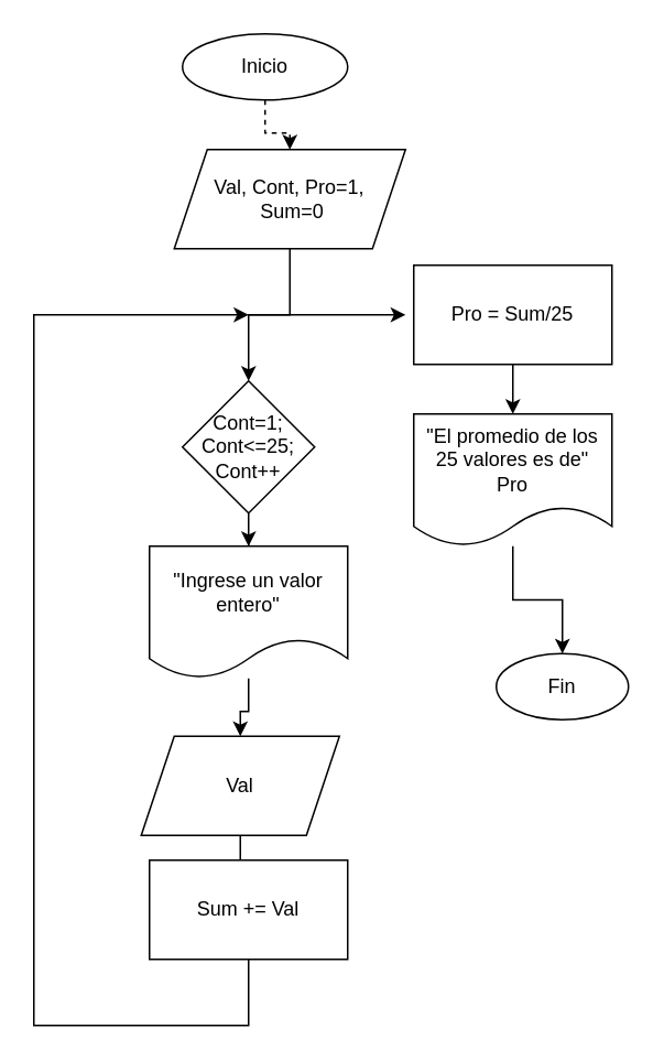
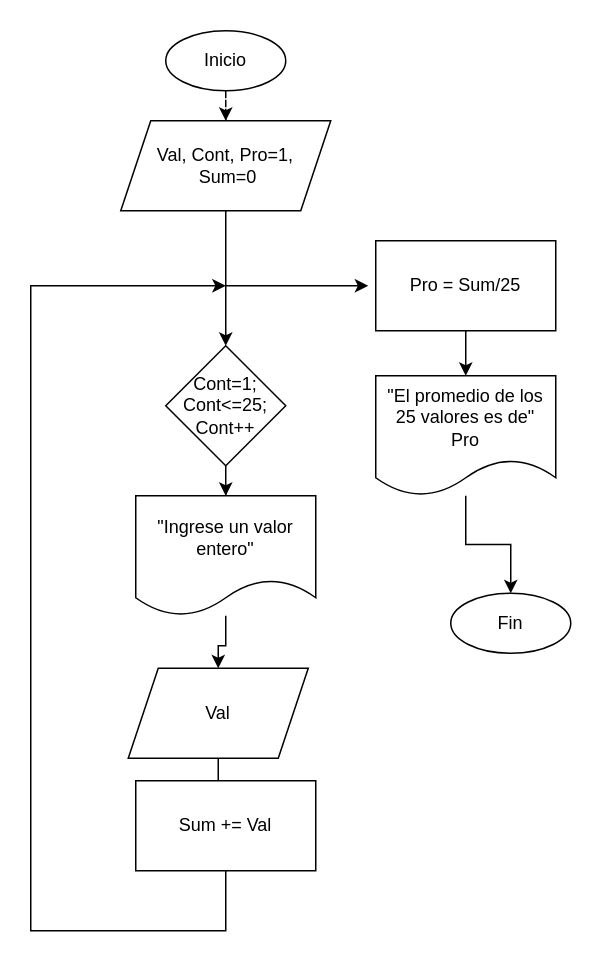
  <mxCell id="0" />
  <mxCell id="1" parent="0" />
  <mxCell id="2" value="" style="edgeStyle=orthogonalEdgeStyle;rounded=0;orthogonalLoop=1;jettySize=auto;html=1;dashed=1;" parent="1" source="3" target="5" edge="1"><mxGeometry relative="1" as="geometry" /></mxCell>
- <mxCell id="3" value="Inicio" style="ellipse;whiteSpace=wrap;html=1;" parent="1" vertex="1"><mxGeometry x="110" y="20" width="100" height="40" as="geometry" /></mxCell>
+ <mxCell id="3" value="Inicio" style="ellipse;whiteSpace=wrap;html=1;" parent="1" vertex="1"><mxGeometry x="110" y="20" width="80" height="40" as="geometry" /></mxCell>
  <mxCell id="4" value="" style="edgeStyle=orthogonalEdgeStyle;rounded=0;orthogonalLoop=1;jettySize=auto;html=1;" parent="1" source="5" target="7" edge="1"><mxGeometry relative="1" as="geometry" /></mxCell>
- <mxCell id="5" value="Val, Cont, Pro=1,&lt;br&gt;&amp;nbsp;Sum=0" style="shape=parallelogram;perimeter=parallelogramPerimeter;whiteSpace=wrap;html=1;fixedSize=1;" parent="1" vertex="1"><mxGeometry x="105" y="90" width="140" height="60" as="geometry" /></mxCell>
+ <mxCell id="5" value="Val, Cont, Pro=1,&lt;br&gt;&amp;nbsp;Sum=0" style="shape=parallelogram;perimeter=parallelogramPerimeter;whiteSpace=wrap;html=1;fixedSize=1;" parent="1" vertex="1"><mxGeometry x="80" y="80" width="140" height="60" as="geometry" /></mxCell>
  <mxCell id="6" value="" style="edgeStyle=orthogonalEdgeStyle;rounded=0;orthogonalLoop=1;jettySize=auto;html=1;" parent="1" source="7" target="9" edge="1"><mxGeometry relative="1" as="geometry" /></mxCell>
  <mxCell id="7" value="Cont=1;&lt;br&gt;Cont&amp;lt;=25;&lt;br&gt;Cont++" style="rhombus;whiteSpace=wrap;html=1;" parent="1" vertex="1"><mxGeometry x="110" y="230" width="80" height="80" as="geometry" /></mxCell>
  <mxCell id="8" value="" style="edgeStyle=orthogonalEdgeStyle;rounded=0;orthogonalLoop=1;jettySize=auto;html=1;" parent="1" source="9" target="11" edge="1"><mxGeometry relative="1" as="geometry" /></mxCell>
  <mxCell id="9" value="&quot;Ingrese un valor&lt;br&gt;entero&quot;" style="shape=document;whiteSpace=wrap;html=1;boundedLbl=1;" parent="1" vertex="1"><mxGeometry x="90" y="330" width="120" height="80" as="geometry" /></mxCell>
  <mxCell id="10" value="" style="edgeStyle=orthogonalEdgeStyle;rounded=0;orthogonalLoop=1;jettySize=auto;html=1;" parent="1" source="11" edge="1"><mxGeometry relative="1" as="geometry"><mxPoint x="150" y="520" as="targetPoint" /></mxGeometry></mxCell>
  <mxCell id="11" value="Val" style="shape=parallelogram;perimeter=parallelogramPerimeter;whiteSpace=wrap;html=1;fixedSize=1;" parent="1" vertex="1"><mxGeometry x="85" y="445" width="120" height="60" as="geometry" /></mxCell>
  <mxCell id="12" value="" style="edgeStyle=orthogonalEdgeStyle;rounded=0;orthogonalLoop=1;jettySize=auto;html=1;" parent="1" edge="1"><mxGeometry relative="1" as="geometry"><mxPoint x="245" y="190" as="targetPoint" /><mxPoint x="150" y="190" as="sourcePoint" /></mxGeometry></mxCell>
  <mxCell id="13" value="" style="edgeStyle=orthogonalEdgeStyle;rounded=0;orthogonalLoop=1;jettySize=auto;html=1;" parent="1" source="14" edge="1"><mxGeometry relative="1" as="geometry"><mxPoint x="150" y="190" as="targetPoint" /><Array as="points"><mxPoint x="150" y="620" /><mxPoint x="20" y="620" /><mxPoint x="20" y="190" /></Array></mxGeometry></mxCell>
  <mxCell id="14" value="Sum += Val" style="rounded=0;whiteSpace=wrap;html=1;" parent="1" vertex="1"><mxGeometry x="90" y="520" width="120" height="60" as="geometry" /></mxCell>
  <mxCell id="15" value="" style="edgeStyle=orthogonalEdgeStyle;rounded=0;orthogonalLoop=1;jettySize=auto;html=1;" parent="1" source="16" target="19" edge="1"><mxGeometry relative="1" as="geometry" /></mxCell>
  <mxCell id="16" value="&quot;El promedio de los &lt;br&gt;25 valores es de&quot;&lt;br&gt;Pro" style="shape=document;whiteSpace=wrap;html=1;boundedLbl=1;" parent="1" vertex="1"><mxGeometry x="250" y="250" width="120" height="80" as="geometry" /></mxCell>
  <mxCell id="17" value="" style="edgeStyle=orthogonalEdgeStyle;rounded=0;orthogonalLoop=1;jettySize=auto;html=1;" parent="1" source="18" target="16" edge="1"><mxGeometry relative="1" as="geometry" /></mxCell>
  <mxCell id="18" value="Pro = Sum/25" style="rounded=0;whiteSpace=wrap;html=1;" parent="1" vertex="1"><mxGeometry x="250" y="160" width="120" height="60" as="geometry" /></mxCell>
  <mxCell id="19" value="Fin" style="ellipse;whiteSpace=wrap;html=1;" parent="1" vertex="1"><mxGeometry x="300" y="395" width="80" height="40" as="geometry" /></mxCell>
